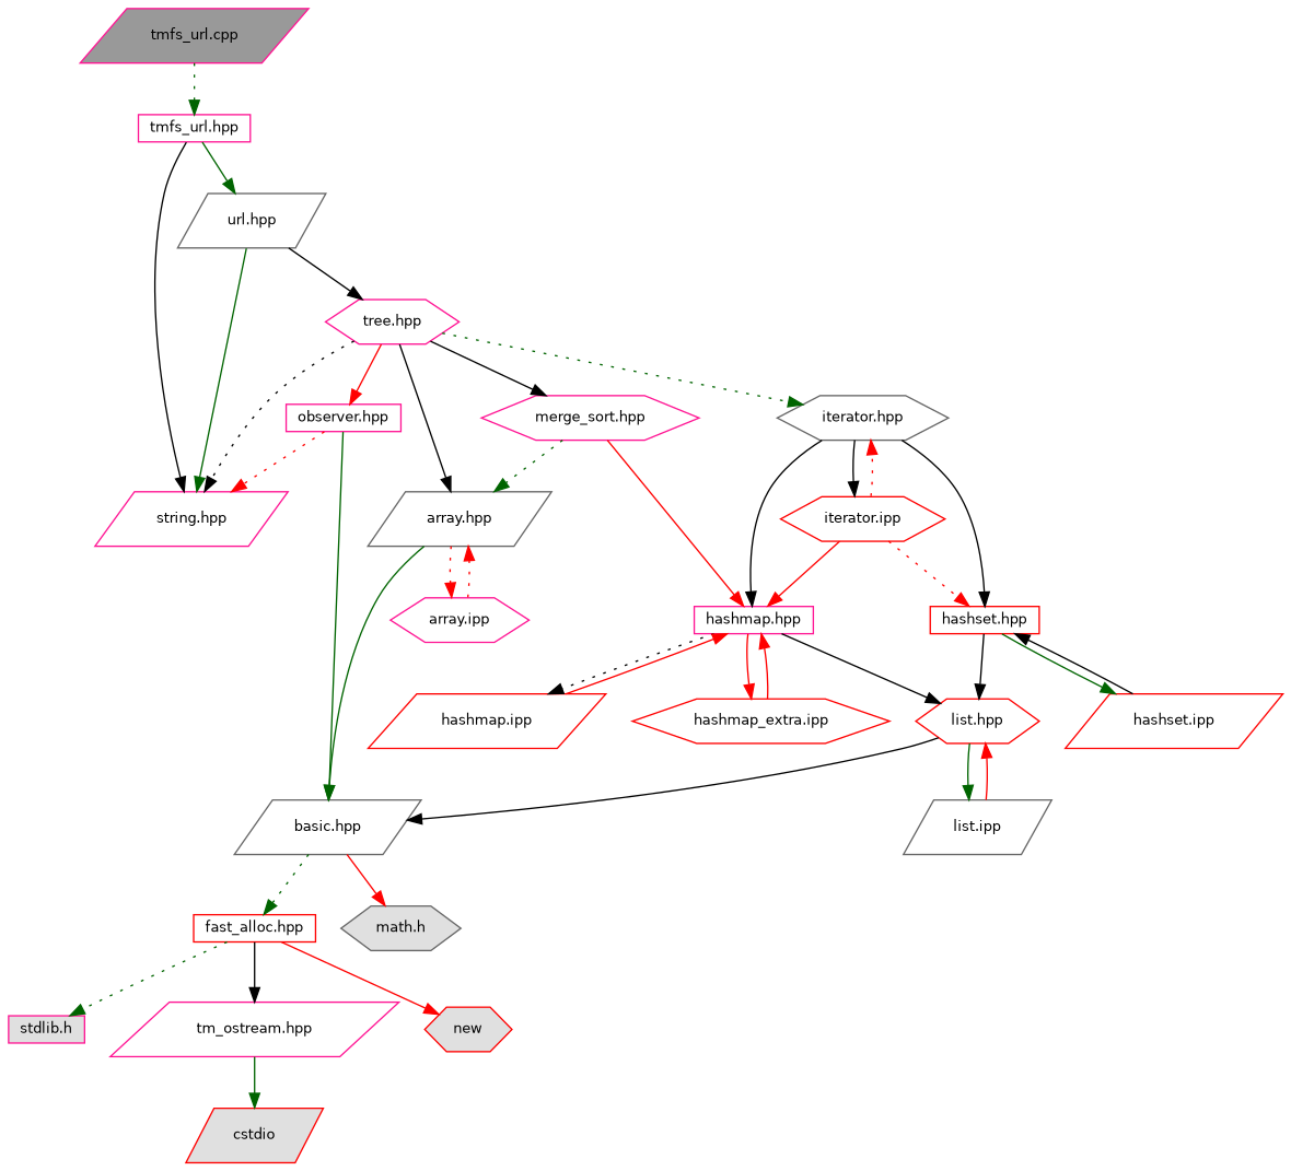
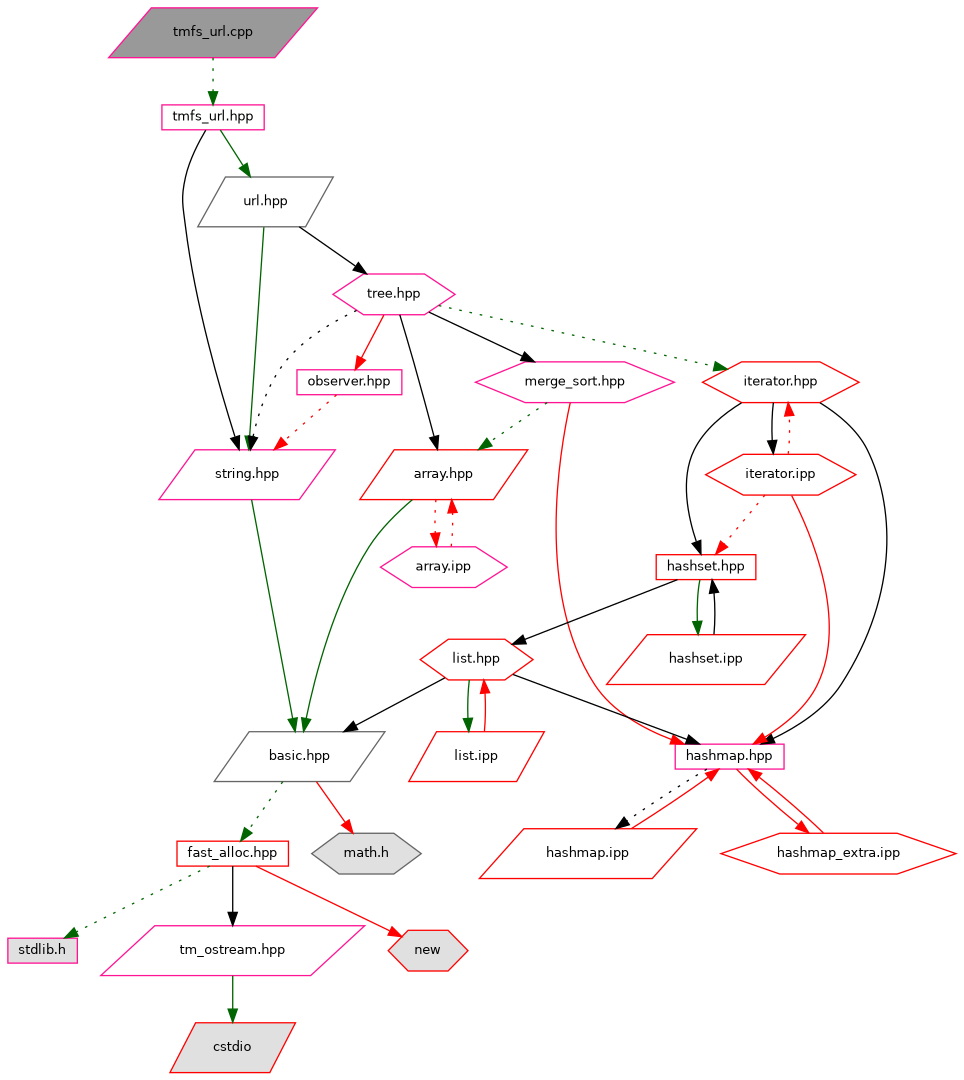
  digraph {
    node [color=red fillcolor=white fontname=Helvetica fontsize=10 shape=parallelogram style=filled]
    edge [color=black fontname=Helvetica fontsize=10 labelfontname=Helvetica labelfontsize=10 style=solid]
    n1 [color=deeppink fillcolor=grey60 fontcolor=black height=0.2 label="tmfs_url.cpp" width=0.4]
    n2 [color=deeppink height=0.2 label="tmfs_url.hpp" shape=box width=0.4]
    n3 [color=deeppink height=0.2 label="string.hpp" width=0.4]
    n4 [color=gray40 height=0.2 label="url.hpp" width=0.4]
    n5 [color=gray40 height=0.2 label="basic.hpp" width=0.4]
    n6 [color=deeppink height=0.2 label="tree.hpp" shape=hexagon width=0.4]
    n7 [height=0.2 label="fast_alloc.hpp" shape=box width=0.4]
    n8 [color=gray40 fillcolor="#E0E0E0" height=0.2 label="math.h" shape=hexagon width=0.4]
    n9 [color=deeppink fillcolor="#E0E0E0" height=0.2 label="stdlib.h" shape=box width=0.4]
    n10 [color=deeppink height=0.2 label="tm_ostream.hpp" width=0.4]
    n11 [fillcolor="#E0E0E0" height=0.2 label=new shape=hexagon width=0.4]
    n12 [fillcolor="#E0E0E0" height=0.2 label=cstdio width=0.4]
-   n13 [color=gray40 height=0.2 label="array.hpp" width=0.4]
-   n14 [color=gray40 height=0.2 label="iterator.hpp" shape=hexagon width=0.4]
+   n13 [height=0.2 label="array.hpp" width=0.4]
+   n14 [height=0.2 label="iterator.hpp" shape=hexagon width=0.4]
    n15 [color=deeppink height=0.2 label="merge_sort.hpp" shape=hexagon width=0.4]
    n16 [color=deeppink height=0.2 label="observer.hpp" shape=box width=0.4]
    n17 [color=deeppink height=0.2 label="array.ipp" shape=hexagon width=0.4]
    n18 [color=deeppink height=0.2 label="hashmap.hpp" shape=box width=0.4]
    n19 [height=0.2 label="hashset.hpp" shape=box width=0.4]
    n20 [height=0.2 label="iterator.ipp" shape=hexagon width=0.4]
    n21 [height=0.2 label="list.hpp" shape=hexagon width=0.4]
    n22 [height=0.2 label="hashmap.ipp" width=0.4]
    n23 [height=0.2 label="hashmap_extra.ipp" shape=hexagon width=0.4]
    n24 [height=0.2 label="hashset.ipp" width=0.4]
-   n25 [color=gray40 height=0.2 label="list.ipp" width=0.4]
+   n25 [height=0.2 label="list.ipp" width=0.4]
    n1 -> n2 [color=darkgreen style=dotted]
    n2 -> n3
    n2 -> n4 [color=darkgreen]
-   n16 -> n5 [color=darkgreen]
+   n3 -> n5 [color=darkgreen]
    n4 -> n3 [color=darkgreen]
    n4 -> n6
    n5 -> n7 [color=darkgreen style=dotted]
    n5 -> n8 [color=red]
    n6 -> n3 [style=dotted]
    n6 -> n13
    n6 -> n14 [color=darkgreen style=dotted]
    n6 -> n15
    n6 -> n16 [color=red]
    n7 -> n9 [color=darkgreen style=dotted]
    n7 -> n10
    n7 -> n11 [color=red]
    n10 -> n12 [color=darkgreen]
    n13 -> n5 [color=darkgreen]
    n13 -> n17 [color=red style=dotted]
    n14 -> n18
    n14 -> n19
    n14 -> n20
    n15 -> n13 [color=darkgreen style=dotted]
    n15 -> n18 [color=red]
    n16 -> n3 [color=red style=dotted]
    n17 -> n13 [color=red style=dotted]
-   n18 -> n21
+   n21 -> n18
    n18 -> n22 [style=dotted]
    n18 -> n23 [color=red]
    n19 -> n21
    n19 -> n24 [color=darkgreen]
    n20 -> n14 [color=red style=dotted]
    n20 -> n18 [color=red]
    n20 -> n19 [color=red style=dotted]
    n21 -> n5
    n21 -> n25 [color=darkgreen]
    n22 -> n18 [color=red]
    n23 -> n18 [color=red]
    n24 -> n19
    n25 -> n21 [color=red]
  }
